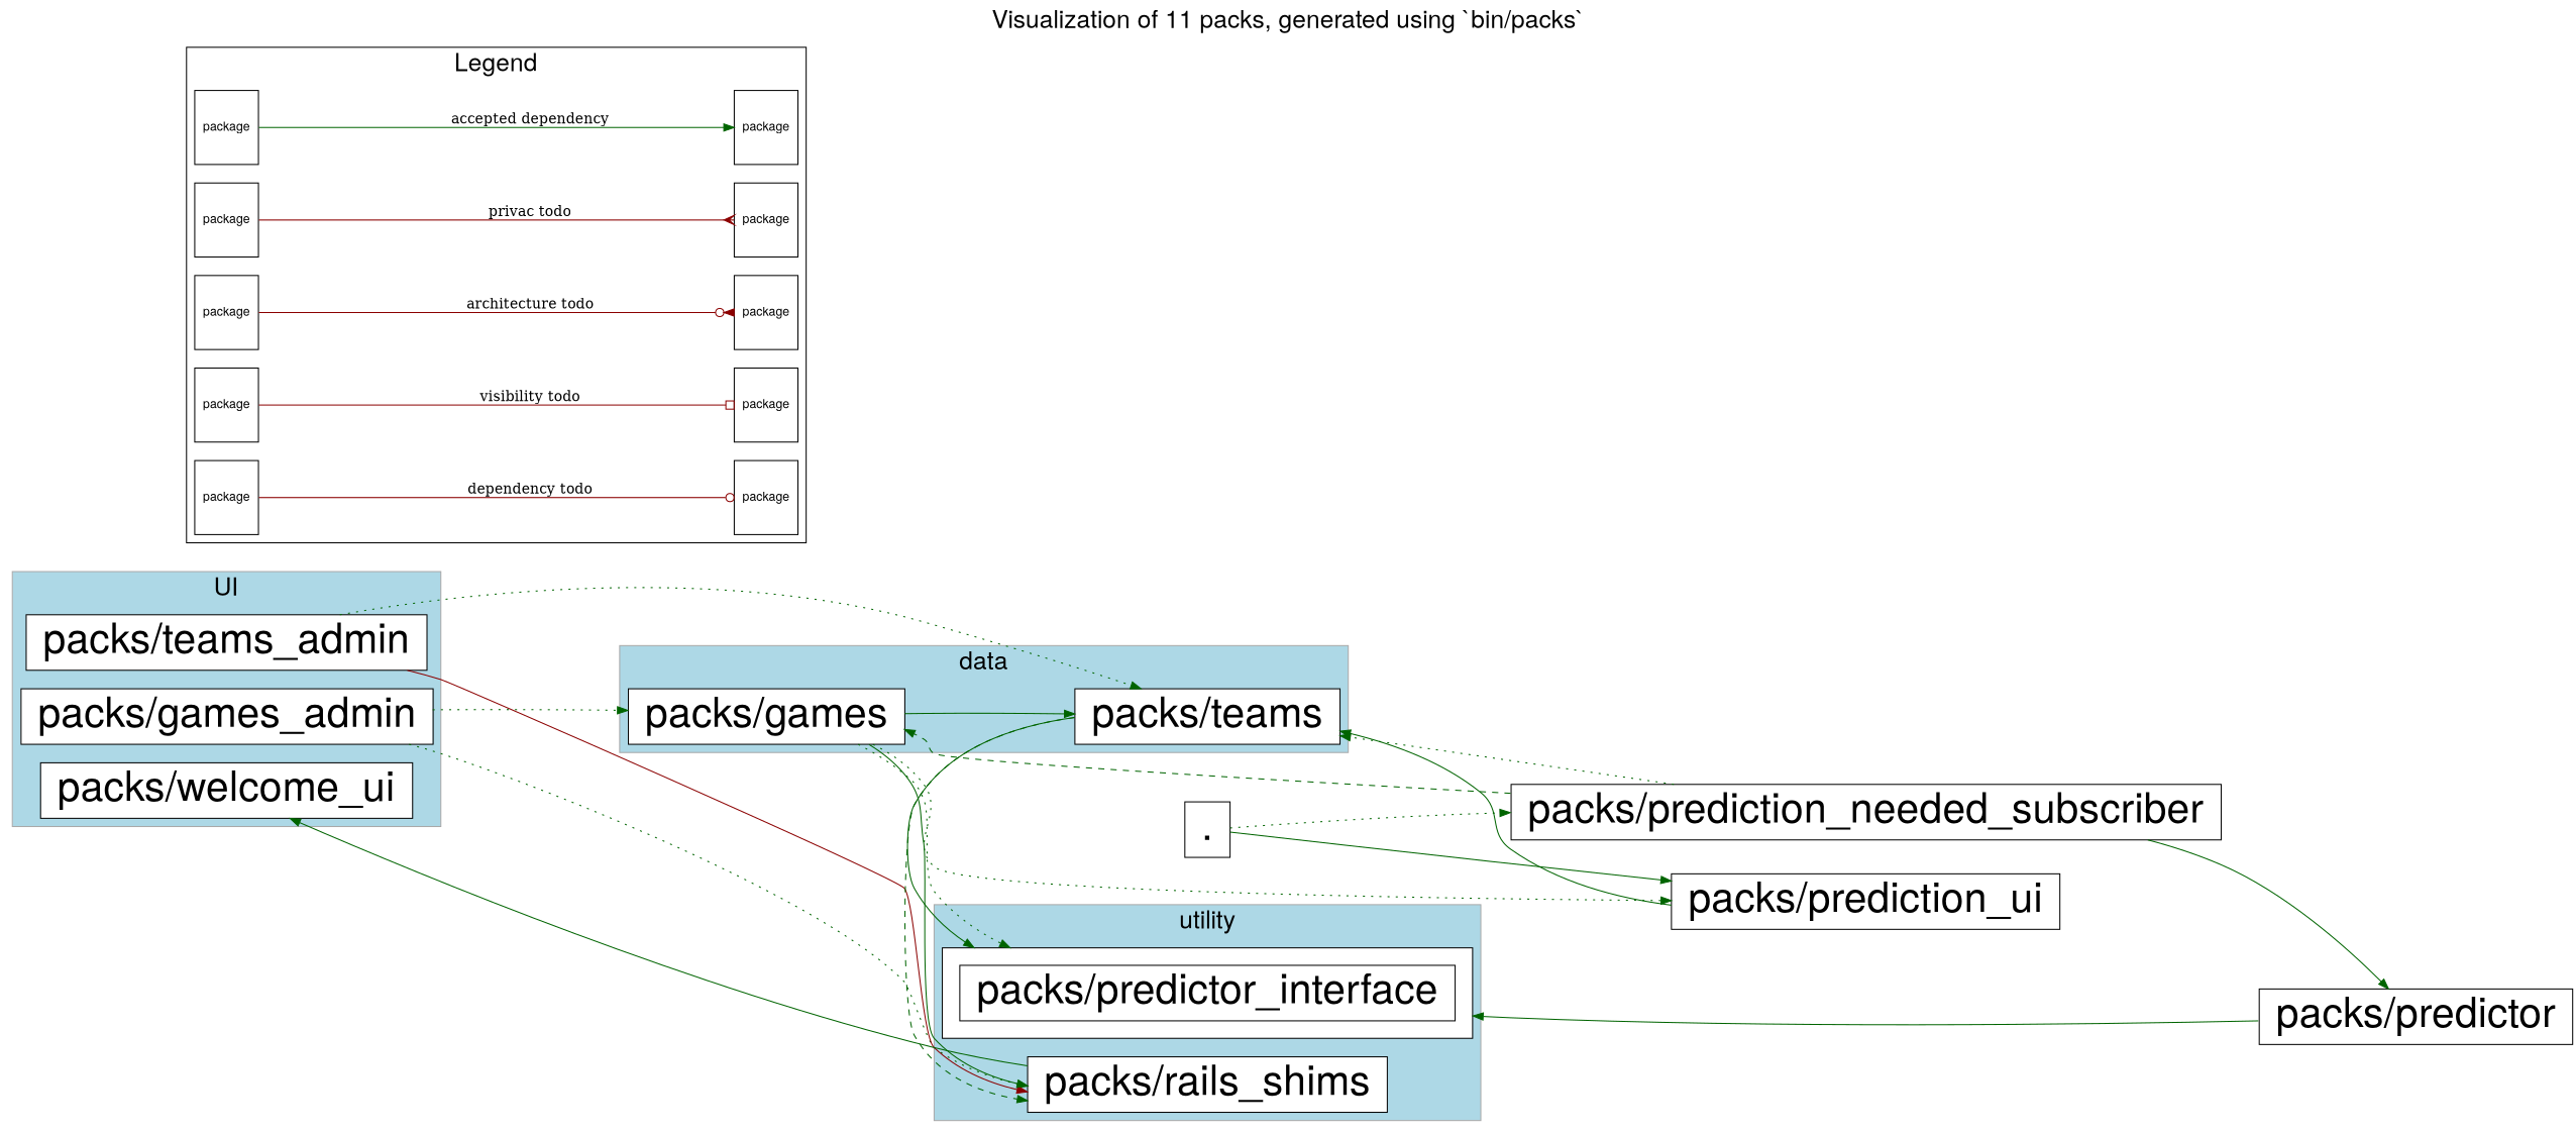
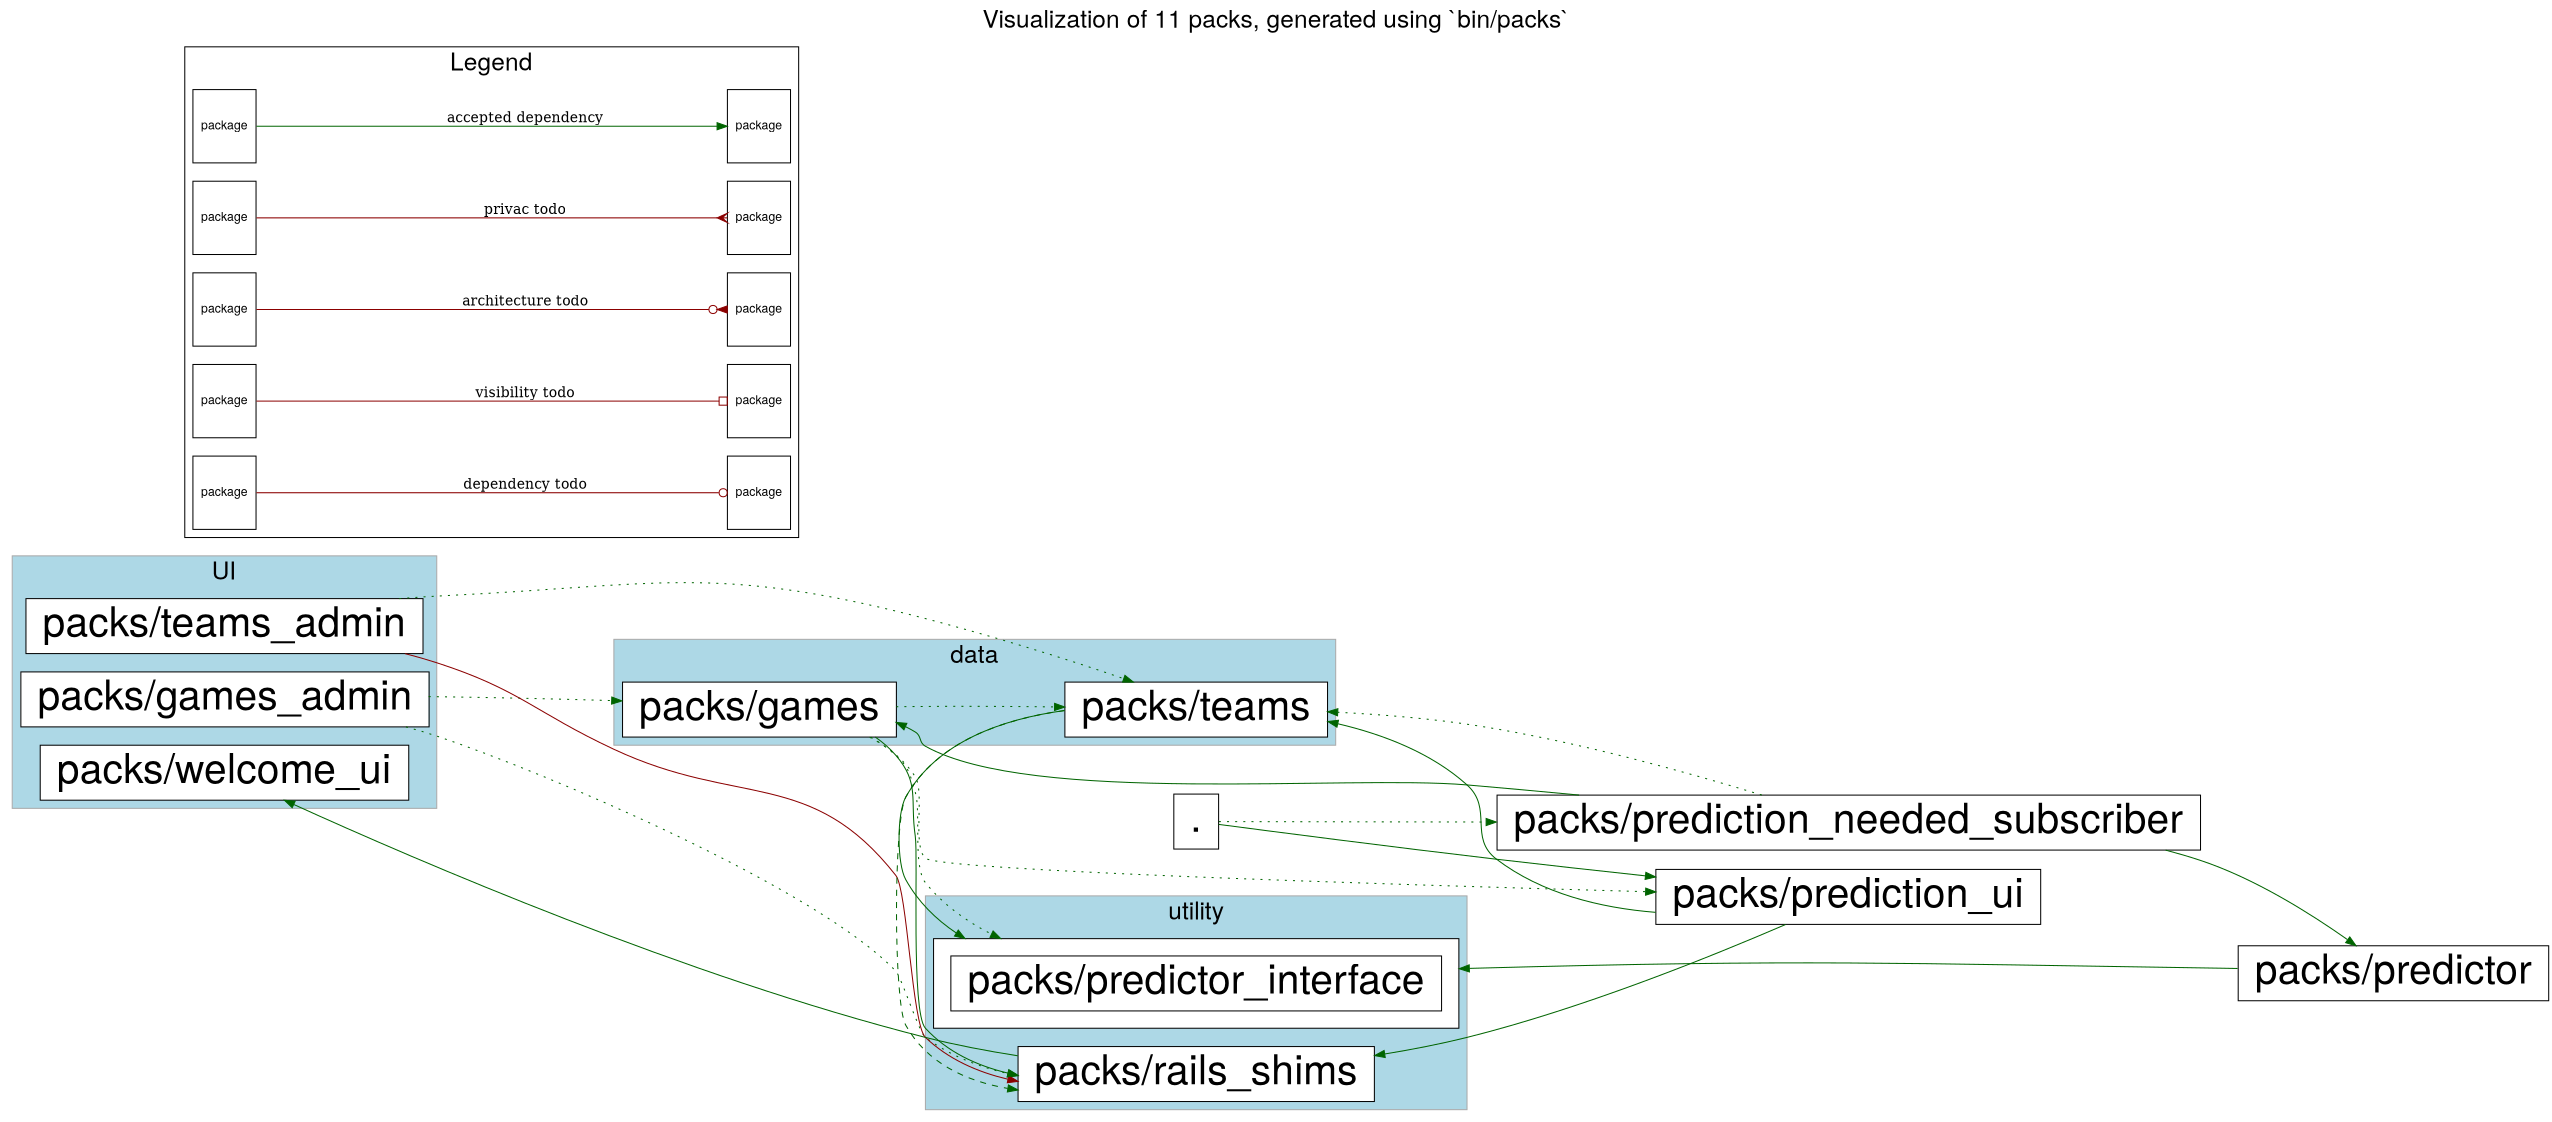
  digraph {
    fontname="Helvetica,Arial,sans-serif"
    fontsize=24
    label="Visualization of 11 packs, generated using `bin/packs`"
    labelloc=t
    rankdir=LR
    node [color=black fillcolor=white fontcolor=black fontname="Helvetica,Arial,sans-serif" fontsize=40.0 shape=plain style=filled]
    edge [style=invis color=darkgreen]
    n1 [height=1.0 label=<                 <table border='0' cellborder='1' cellspacing='0' cellpadding='4'>                   <tr> <td align='left'> packs/games_admin </td> </tr>                 </table>               >]
    n2 [height=1.0 label=<                 <table border='0' cellborder='1' cellspacing='0' cellpadding='4'>                   <tr> <td align='left'> packs/teams_admin </td> </tr>                 </table>               >]
    n3 [height=1.0 label=<                 <table border='0' cellborder='1' cellspacing='0' cellpadding='4'>                   <tr> <td align='left'> packs/welcome_ui </td> </tr>                 </table>               >]
    n4 [height=1.0 label=<                 <table border='0' cellborder='1' cellspacing='0' cellpadding='4'>                   <tr> <td align='left'> packs/games </td> </tr>                 </table>               >]
    n5 [height=1.0 label=<                 <table border='0' cellborder='1' cellspacing='0' cellpadding='4'>                   <tr> <td align='left'> packs/teams </td> </tr>                 </table>               >]
    n6 [height=1.0 label=<                 <table border='0' cellborder='1' cellspacing='0' cellpadding='16'><tr><td>                   <table border='0' cellborder='1' cellspacing='0' cellpadding='4'>                     <tr> <td port='private'> packs/predictor_interface </td> </tr>                   </table>                 </td></tr></table>               >]
    n7 [height=1.0 label=<                 <table border='0' cellborder='1' cellspacing='0' cellpadding='4'>                   <tr> <td align='left'> packs/rails_shims </td> </tr>                 </table>               >]
    n8 [height=1.0 label=<                 <table border='0' cellborder='1' cellspacing='0' cellpadding='4'>                   <tr> <td align='left'> packs/prediction_needed_subscriber </td> </tr>                 </table>               >]
    n9 [height=1.0 label=<                 <table border='0' cellborder='1' cellspacing='0' cellpadding='4'>                   <tr> <td align='left'> packs/prediction_ui </td> </tr>                 </table>               >]
    n10 [height=1.0 label=<                 <table border='0' cellborder='1' cellspacing='0' cellpadding='4'>                   <tr> <td align='left'> packs/predictor </td> </tr>                 </table>               >]
    n11 [height=1.0 label=<                 <table border='0' cellborder='1' cellspacing='0' cellpadding='4'>                   <tr> <td align='left'> . </td> </tr>                 </table>               >]
    n12 [fontsize=12 height=1.0 label=package shape=box]
    n13 [fontsize=12 height=1.0 label=package shape=box]
    n14 [fontsize=12 height=1.0 label=package shape=box]
    n15 [fontsize=12 height=1.0 label=package shape=box]
    n16 [fontsize=12 height=1.0 label=package shape=box]
    n17 [fontsize=12 height=1.0 label=package shape=box]
    n18 [fontsize=12 height=1.0 label=package shape=box]
    n19 [fontsize=12 height=1.0 label=package shape=box]
    n20 [fontsize=12 height=1.0 label=package shape=box]
    n21 [fontsize=12 height=1.0 label=package shape=box]
    subgraph sub_1 {
      cluster=true
      color=darkgrey
      fillcolor=lightblue
      label=app
      rank=0
      shape=box
      style=filled
    }
    subgraph sub_2 {
      cluster=true
      color=darkgrey
      fillcolor=lightblue
      label=UI
      rank=1
      shape=box
      style=filled
      n1
      n2
      n3
    }
    subgraph sub_3 {
      cluster=true
      color=darkgrey
      fillcolor=lightblue
      label=data
      rank=2
      shape=box
      style=filled
      n4
      n5
    }
    subgraph sub_4 {
      cluster=true
      color=darkgrey
      fillcolor=lightblue
      label=utility
      rank=3
      shape=box
      style=filled
      n6
      n7
    }
    subgraph sub_5 {
      color=darkgrey
      fillcolor=lightblue
      shape=box
      style=filled
      n6
      n7
      n8
      n9
      n10
      n11
    }
    subgraph cluster_6 {
      label=Legend
      n12
      n13
      n14
      n15
      n16
      n17
      n18
      n19
      n20
      n21
    }
    n1 -> n4 [color=""]
    n1 -> n4 [style=dotted]
    n1 -> n5 [color=""]
    n1 -> n7 [style=dotted]
    n2 -> n4 [color=""]
    n2 -> n5 [color=""]
    n2 -> n5 [style=dotted]
    n2 -> n7 [color=darkred style=solid]
    n3 -> n4 [color=""]
    n3 -> n5 [color=""]
-   n4 -> n5 [style=solid]
+   n4 -> n5 [style=dotted]
    n4 -> n6 [color=""]
    n4 -> n6 [style=dotted]
    n4 -> n7 [color=""]
    n4 -> n7 [style=solid]
    n4 -> n9 [style=dotted]
    n5 -> n6 [color=""]
    n5 -> n6 [style=solid]
    n5 -> n7 [color=""]
    n5 -> n7 [style=dashed]
    n6 -> n8 [color=""]
    n6 -> n9 [color=""]
    n6 -> n10 [color=""]
    n6 -> n11 [color=""]
    n7 -> n3 [style=solid]
    n7 -> n8 [color=""]
    n7 -> n9 [color=""]
    n7 -> n10 [color=""]
    n7 -> n11 [color=""]
-   n8 -> n4 [style=dashed]
+   n8 -> n4 [style=solid]
    n8 -> n5 [style=dotted]
    n8 -> n10 [style=solid]
    n9 -> n5 [style=solid]
+   n9 -> n7 [style=solid]
    n10 -> n6 [style=solid]
    n11 -> n8 [style=dotted]
    n11 -> n9 [style=solid]
    n12 -> n13 [label="accepted dependency" style=solid]
    n14 -> n15 [arrowhead=crow color=darkred label="privac todo" style=solid]
    n16 -> n17 [arrowhead=invodot color=darkred label="architecture todo" style=solid]
    n18 -> n19 [arrowhead=obox color=darkred label="visibility todo" style=solid]
    n20 -> n21 [arrowhead=odot color=darkred label="dependency todo" style=solid]
  }
